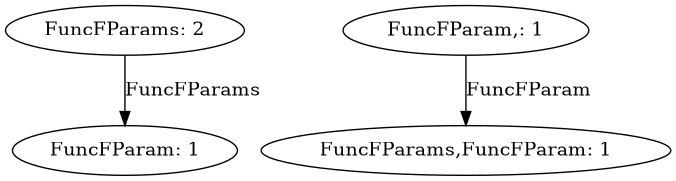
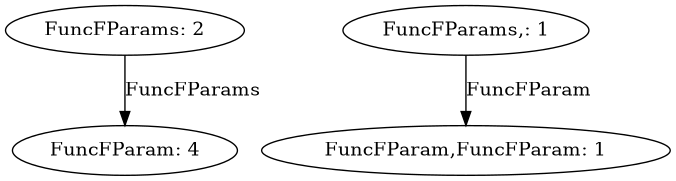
  digraph {
    n1 [label="FuncFParams: 2"]
-   n2 [label="FuncFParam: 1"]
-   n3 [label="FuncFParam,: 1"]
-   n4 [label="FuncFParams,FuncFParam: 1"]
+   n2 [label="FuncFParam: 4"]
+   n3 [label="FuncFParams,: 1"]
+   n4 [label="FuncFParam,FuncFParam: 1"]
    n1 -> n2 [label=FuncFParams]
    n3 -> n4 [label=FuncFParam]
  }
